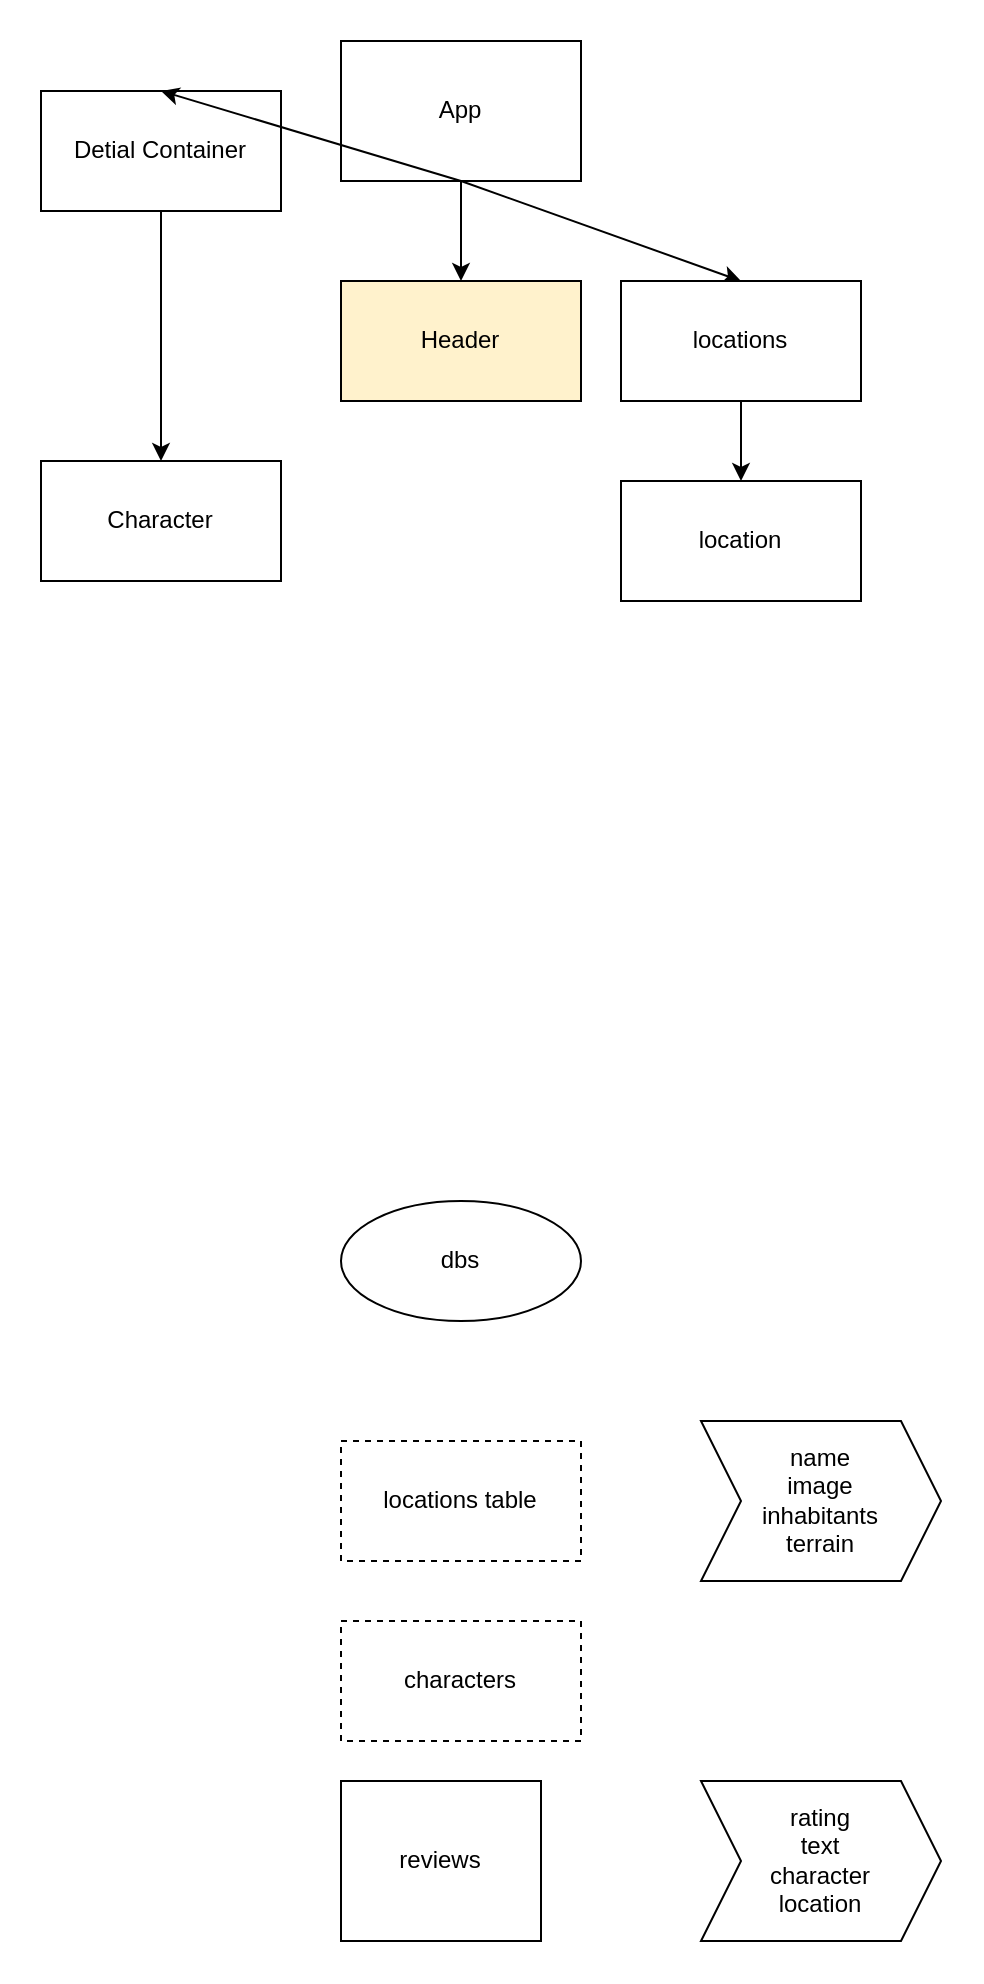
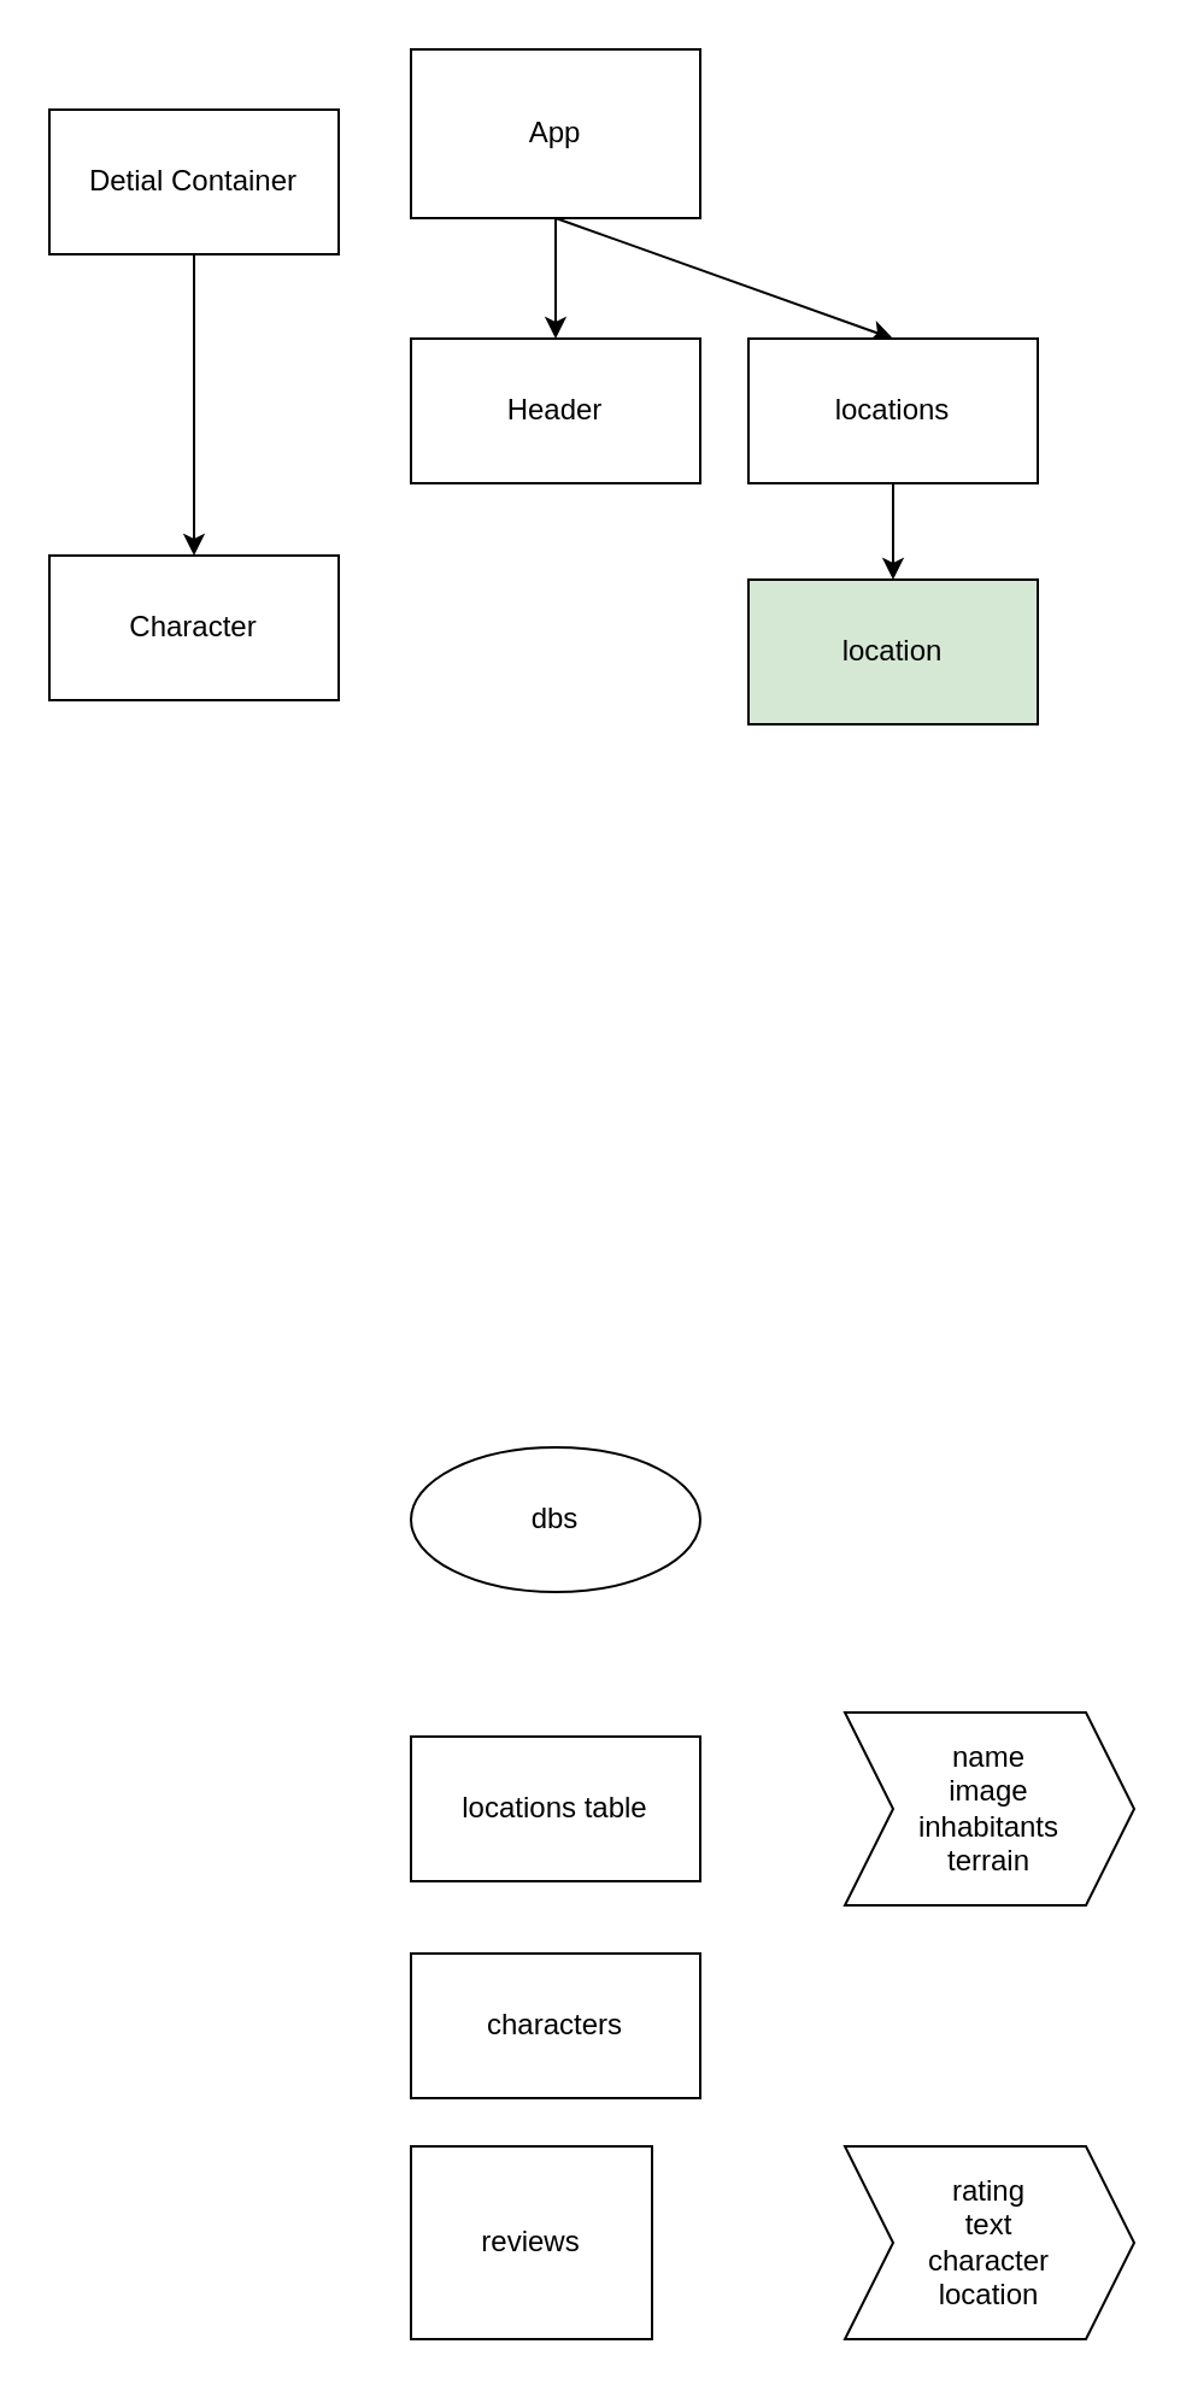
  <mxCell id="0" />
  <mxCell id="1" parent="0" />
  <mxCell id="2" value="App" style="rounded=0;whiteSpace=wrap;html=1;" vertex="1" parent="1"><mxGeometry x="170" y="20" width="120" height="70" as="geometry" /></mxCell>
- <mxCell id="3" value="Header" style="rounded=0;whiteSpace=wrap;html=1;fillColor=#fff2cc;" vertex="1" parent="1"><mxGeometry x="170" y="140" width="120" height="60" as="geometry" /></mxCell>
+ <mxCell id="3" value="Header" style="rounded=0;whiteSpace=wrap;html=1;" vertex="1" parent="1"><mxGeometry x="170" y="140" width="120" height="60" as="geometry" /></mxCell>
  <mxCell id="4" value="" style="endArrow=classic;html=1;exitX=0.5;exitY=1;exitDx=0;exitDy=0;entryX=0.5;entryY=0;entryDx=0;entryDy=0;" edge="1" parent="1" source="2" target="3"><mxGeometry width="50" height="50" relative="1" as="geometry"><mxPoint x="300" y="320" as="sourcePoint" /><mxPoint x="350" y="270" as="targetPoint" /></mxGeometry></mxCell>
  <mxCell id="5" value="Detial Container" style="rounded=0;whiteSpace=wrap;html=1;" vertex="1" parent="1"><mxGeometry x="20" y="45" width="120" height="60" as="geometry" /></mxCell>
- <mxCell id="6" value="" style="endArrow=classic;html=1;exitX=0.5;exitY=1;exitDx=0;exitDy=0;entryX=0.5;entryY=0;entryDx=0;entryDy=0;" edge="1" parent="1" source="2" target="5"><mxGeometry width="50" height="50" relative="1" as="geometry"><mxPoint x="300" y="320" as="sourcePoint" /><mxPoint x="350" y="270" as="targetPoint" /></mxGeometry></mxCell>
  <mxCell id="7" value="" style="endArrow=classic;html=1;exitX=0.5;exitY=1;exitDx=0;exitDy=0;entryX=0.5;entryY=0;entryDx=0;entryDy=0;" edge="1" parent="1" source="2"><mxGeometry width="50" height="50" relative="1" as="geometry"><mxPoint x="300" y="320" as="sourcePoint" /><mxPoint x="370" y="140" as="targetPoint" /></mxGeometry></mxCell>
- <mxCell id="8" value="location" style="rounded=0;whiteSpace=wrap;html=1;" vertex="1" parent="1"><mxGeometry x="310" y="240" width="120" height="60" as="geometry" /></mxCell>
+ <mxCell id="8" value="location" style="rounded=0;whiteSpace=wrap;html=1;fillColor=#d5e8d4;" vertex="1" parent="1"><mxGeometry x="310" y="240" width="120" height="60" as="geometry" /></mxCell>
  <mxCell id="9" value="locations" style="rounded=0;whiteSpace=wrap;html=1;" vertex="1" parent="1"><mxGeometry x="310" y="140" width="120" height="60" as="geometry" /></mxCell>
  <mxCell id="10" value="" style="endArrow=classic;html=1;exitX=0.5;exitY=1;exitDx=0;exitDy=0;" edge="1" parent="1" source="9"><mxGeometry width="50" height="50" relative="1" as="geometry"><mxPoint x="270" y="280" as="sourcePoint" /><mxPoint x="370" y="240" as="targetPoint" /></mxGeometry></mxCell>
  <mxCell id="11" value="" style="endArrow=classic;html=1;exitX=0.5;exitY=1;exitDx=0;exitDy=0;" edge="1" parent="1" source="5"><mxGeometry width="50" height="50" relative="1" as="geometry"><mxPoint x="300" y="320" as="sourcePoint" /><mxPoint x="80" y="230" as="targetPoint" /></mxGeometry></mxCell>
  <mxCell id="12" value="Character" style="rounded=0;whiteSpace=wrap;html=1;" vertex="1" parent="1"><mxGeometry x="20" y="230" width="120" height="60" as="geometry" /></mxCell>
- <mxCell id="13" value="locations table" style="rounded=0;whiteSpace=wrap;html=1;dashed=1;" vertex="1" parent="1"><mxGeometry x="170" y="720" width="120" height="60" as="geometry" /></mxCell>
+ <mxCell id="13" value="locations table" style="rounded=0;whiteSpace=wrap;html=1;" vertex="1" parent="1"><mxGeometry x="170" y="720" width="120" height="60" as="geometry" /></mxCell>
  <mxCell id="14" value="dbs" style="ellipse;whiteSpace=wrap;html=1;" vertex="1" parent="1"><mxGeometry x="170" y="600" width="120" height="60" as="geometry" /></mxCell>
  <mxCell id="15" value="name&lt;br&gt;image&lt;br&gt;inhabitants&lt;br&gt;terrain" style="shape=step;perimeter=stepPerimeter;whiteSpace=wrap;html=1;fixedSize=1;" vertex="1" parent="1"><mxGeometry x="350" y="710" width="120" height="80" as="geometry" /></mxCell>
- <mxCell id="16" value="characters" style="rounded=0;whiteSpace=wrap;html=1;dashed=1;" vertex="1" parent="1"><mxGeometry x="170" y="810" width="120" height="60" as="geometry" /></mxCell>
+ <mxCell id="16" value="characters" style="rounded=0;whiteSpace=wrap;html=1;" vertex="1" parent="1"><mxGeometry x="170" y="810" width="120" height="60" as="geometry" /></mxCell>
  <mxCell id="17" value="reviews" style="rounded=0;whiteSpace=wrap;html=1;" vertex="1" parent="1"><mxGeometry x="170" y="890" width="100" height="80" as="geometry" /></mxCell>
  <mxCell id="18" value="rating&lt;br&gt;text&lt;br&gt;character&lt;br&gt;location" style="shape=step;perimeter=stepPerimeter;whiteSpace=wrap;html=1;fixedSize=1;" vertex="1" parent="1"><mxGeometry x="350" y="890" width="120" height="80" as="geometry" /></mxCell>
